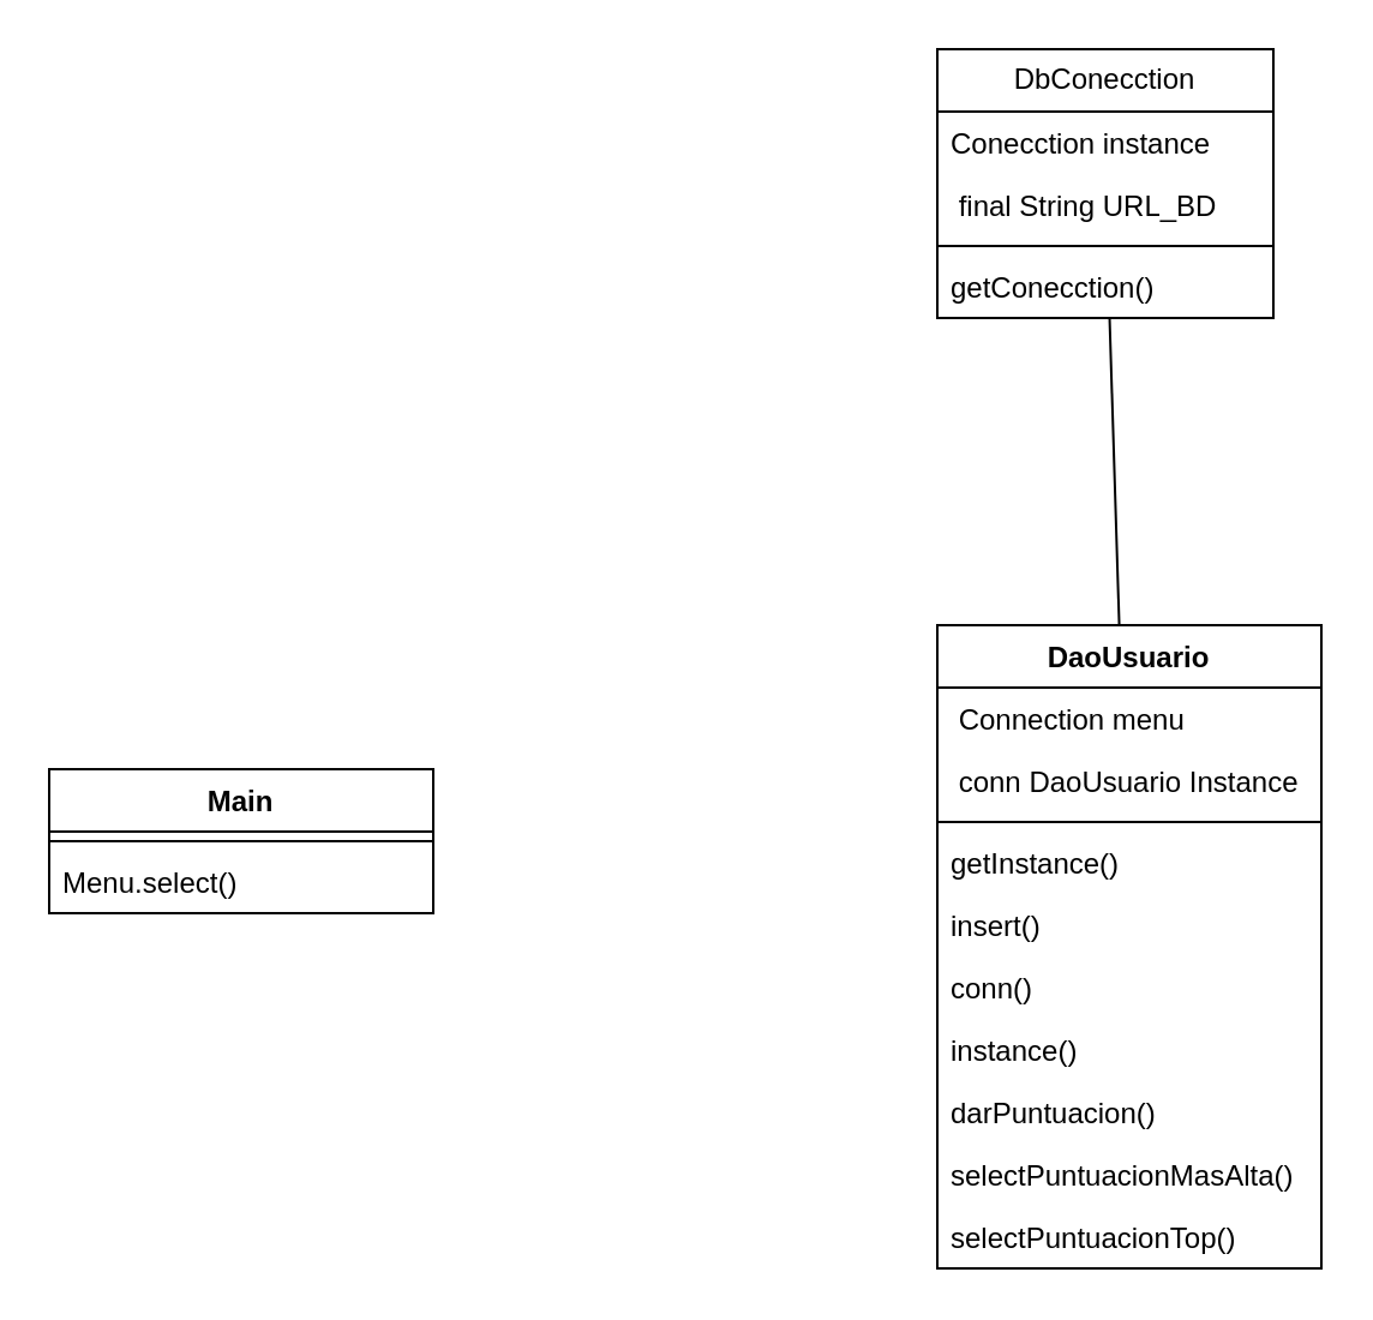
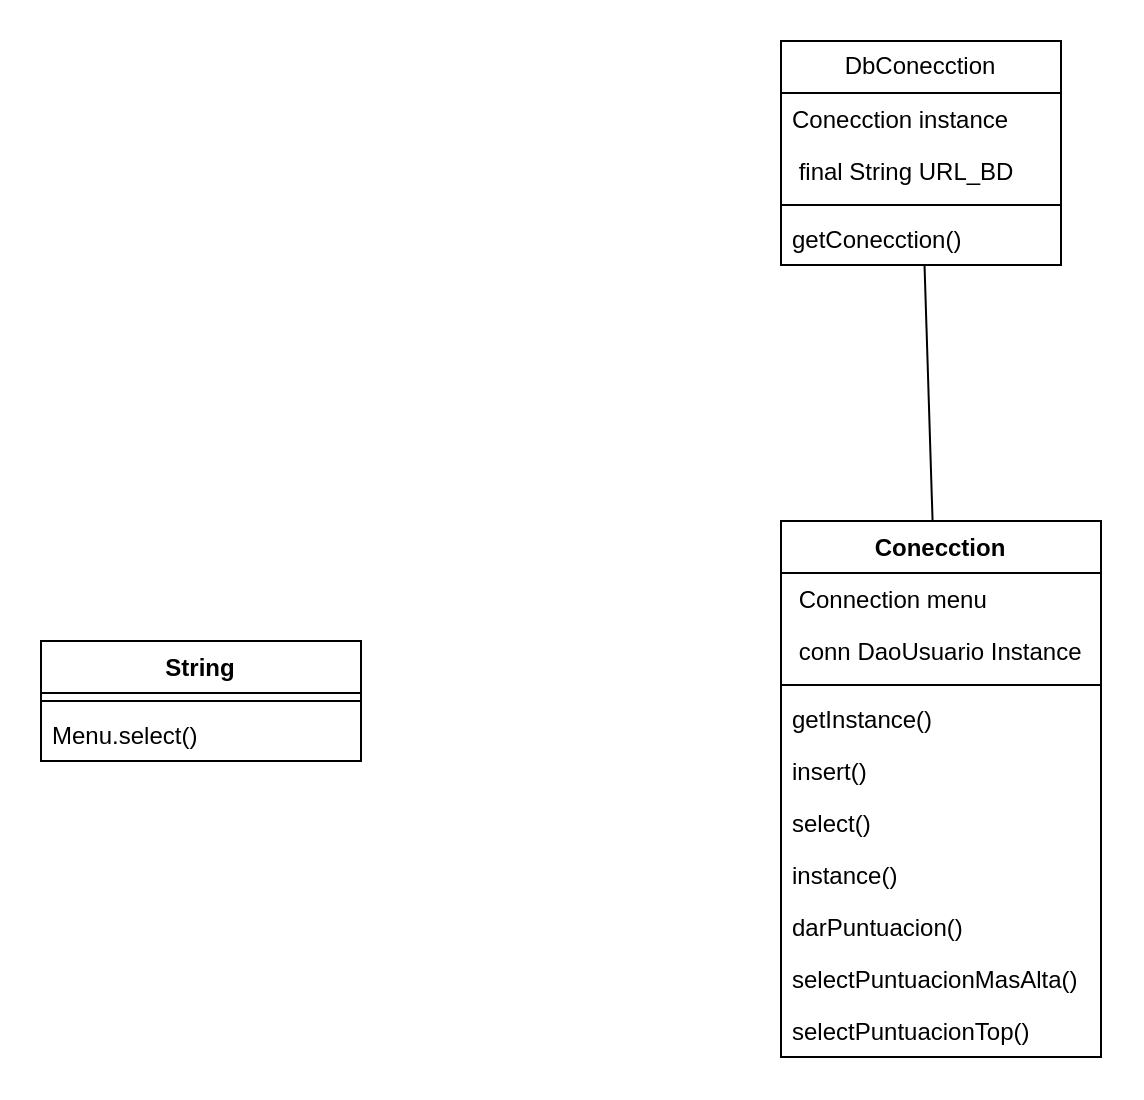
  <mxCell id="0" />
  <mxCell id="1" parent="0" />
- <mxCell id="2" value="Main" style="swimlane;fontStyle=1;align=center;verticalAlign=top;childLayout=stackLayout;horizontal=1;startSize=26;horizontalStack=0;resizeParent=1;resizeParentMax=0;resizeLast=0;collapsible=1;marginBottom=0;whiteSpace=wrap;html=1;" vertex="1" parent="1"><mxGeometry x="20" y="320" width="160" height="60" as="geometry" /></mxCell>
+ <mxCell id="2" value="String" style="swimlane;fontStyle=1;align=center;verticalAlign=top;childLayout=stackLayout;horizontal=1;startSize=26;horizontalStack=0;resizeParent=1;resizeParentMax=0;resizeLast=0;collapsible=1;marginBottom=0;whiteSpace=wrap;html=1;" vertex="1" parent="1"><mxGeometry x="20" y="320" width="160" height="60" as="geometry" /></mxCell>
  <mxCell id="3" value="" style="line;strokeWidth=1;fillColor=none;align=left;verticalAlign=middle;spacingTop=-1;spacingLeft=3;spacingRight=3;rotatable=0;labelPosition=right;points=[];portConstraint=eastwest;strokeColor=inherit;" vertex="1" parent="2"><mxGeometry y="26" width="160" height="8" as="geometry" /></mxCell>
  <mxCell id="4" value="Menu.select()" style="text;strokeColor=none;fillColor=none;align=left;verticalAlign=top;spacingLeft=4;spacingRight=4;overflow=hidden;rotatable=0;points=[[0,0.5],[1,0.5]];portConstraint=eastwest;whiteSpace=wrap;html=1;" vertex="1" parent="2"><mxGeometry y="34" width="160" height="26" as="geometry" /></mxCell>
- <mxCell id="5" value="DaoUsuario" style="swimlane;fontStyle=1;align=center;verticalAlign=top;childLayout=stackLayout;horizontal=1;startSize=26;horizontalStack=0;resizeParent=1;resizeParentMax=0;resizeLast=0;collapsible=1;marginBottom=0;whiteSpace=wrap;html=1;" vertex="1" parent="1"><mxGeometry x="390" y="260" width="160" height="268" as="geometry"><mxRectangle x="660" y="400" width="100" height="30" as="alternateBounds" /></mxGeometry></mxCell>
+ <mxCell id="5" value="Conecction" style="swimlane;fontStyle=1;align=center;verticalAlign=top;childLayout=stackLayout;horizontal=1;startSize=26;horizontalStack=0;resizeParent=1;resizeParentMax=0;resizeLast=0;collapsible=1;marginBottom=0;whiteSpace=wrap;html=1;" vertex="1" parent="1"><mxGeometry x="390" y="260" width="160" height="268" as="geometry"><mxRectangle x="660" y="400" width="100" height="30" as="alternateBounds" /></mxGeometry></mxCell>
  <mxCell id="6" value="&amp;nbsp;Connection menu" style="text;strokeColor=none;fillColor=none;align=left;verticalAlign=top;spacingLeft=4;spacingRight=4;overflow=hidden;rotatable=0;points=[[0,0.5],[1,0.5]];portConstraint=eastwest;whiteSpace=wrap;html=1;" vertex="1" parent="5"><mxGeometry y="26" width="160" height="26" as="geometry" /></mxCell>
  <mxCell id="7" value="&amp;nbsp;conn DaoUsuario&amp;nbsp;&lt;span style=&quot;background-color: initial;&quot;&gt;Instance&lt;/span&gt;" style="text;strokeColor=none;fillColor=none;align=left;verticalAlign=top;spacingLeft=4;spacingRight=4;overflow=hidden;rotatable=0;points=[[0,0.5],[1,0.5]];portConstraint=eastwest;whiteSpace=wrap;html=1;" vertex="1" parent="5"><mxGeometry y="52" width="160" height="26" as="geometry" /></mxCell>
  <mxCell id="8" value="" style="line;strokeWidth=1;fillColor=none;align=left;verticalAlign=middle;spacingTop=-1;spacingLeft=3;spacingRight=3;rotatable=0;labelPosition=right;points=[];portConstraint=eastwest;strokeColor=inherit;" vertex="1" parent="5"><mxGeometry y="78" width="160" height="8" as="geometry" /></mxCell>
  <mxCell id="9" value="getInstance()&lt;div&gt;&lt;br&gt;&lt;/div&gt;" style="text;strokeColor=none;fillColor=none;align=left;verticalAlign=top;spacingLeft=4;spacingRight=4;overflow=hidden;rotatable=0;points=[[0,0.5],[1,0.5]];portConstraint=eastwest;whiteSpace=wrap;html=1;" vertex="1" parent="5"><mxGeometry y="86" width="160" height="26" as="geometry" /></mxCell>
  <mxCell id="10" value="insert()" style="text;strokeColor=none;fillColor=none;align=left;verticalAlign=top;spacingLeft=4;spacingRight=4;overflow=hidden;rotatable=0;points=[[0,0.5],[1,0.5]];portConstraint=eastwest;whiteSpace=wrap;html=1;" vertex="1" parent="5"><mxGeometry y="112" width="160" height="26" as="geometry" /></mxCell>
- <mxCell id="11" value="conn()" style="text;strokeColor=none;fillColor=none;align=left;verticalAlign=top;spacingLeft=4;spacingRight=4;overflow=hidden;rotatable=0;points=[[0,0.5],[1,0.5]];portConstraint=eastwest;whiteSpace=wrap;html=1;" vertex="1" parent="5"><mxGeometry y="138" width="160" height="26" as="geometry" /></mxCell>
+ <mxCell id="11" value="select()" style="text;strokeColor=none;fillColor=none;align=left;verticalAlign=top;spacingLeft=4;spacingRight=4;overflow=hidden;rotatable=0;points=[[0,0.5],[1,0.5]];portConstraint=eastwest;whiteSpace=wrap;html=1;" vertex="1" parent="5"><mxGeometry y="138" width="160" height="26" as="geometry" /></mxCell>
  <mxCell id="12" value="instance()" style="text;strokeColor=none;fillColor=none;align=left;verticalAlign=top;spacingLeft=4;spacingRight=4;overflow=hidden;rotatable=0;points=[[0,0.5],[1,0.5]];portConstraint=eastwest;whiteSpace=wrap;html=1;" vertex="1" parent="5"><mxGeometry y="164" width="160" height="26" as="geometry" /></mxCell>
  <mxCell id="13" value="darPuntuacion()" style="text;strokeColor=none;fillColor=none;align=left;verticalAlign=top;spacingLeft=4;spacingRight=4;overflow=hidden;rotatable=0;points=[[0,0.5],[1,0.5]];portConstraint=eastwest;whiteSpace=wrap;html=1;" vertex="1" parent="5"><mxGeometry y="190" width="160" height="26" as="geometry" /></mxCell>
  <mxCell id="14" value="selectPuntuacionMasAlta()" style="text;strokeColor=none;fillColor=none;align=left;verticalAlign=top;spacingLeft=4;spacingRight=4;overflow=hidden;rotatable=0;points=[[0,0.5],[1,0.5]];portConstraint=eastwest;whiteSpace=wrap;html=1;" vertex="1" parent="5"><mxGeometry y="216" width="160" height="26" as="geometry" /></mxCell>
  <mxCell id="15" value="selectPuntuacionTop()" style="text;strokeColor=none;fillColor=none;align=left;verticalAlign=top;spacingLeft=4;spacingRight=4;overflow=hidden;rotatable=0;points=[[0,0.5],[1,0.5]];portConstraint=eastwest;whiteSpace=wrap;html=1;" vertex="1" parent="5"><mxGeometry y="242" width="160" height="26" as="geometry" /></mxCell>
  <mxCell id="16" value="DbConecction" style="swimlane;fontStyle=0;childLayout=stackLayout;horizontal=1;startSize=26;fillColor=none;horizontalStack=0;resizeParent=1;resizeParentMax=0;resizeLast=0;collapsible=1;marginBottom=0;whiteSpace=wrap;html=1;" vertex="1" parent="1"><mxGeometry x="390" y="20" width="140" height="112" as="geometry" /></mxCell>
  <mxCell id="17" value="Conecction instance" style="text;strokeColor=none;fillColor=none;align=left;verticalAlign=top;spacingLeft=4;spacingRight=4;overflow=hidden;rotatable=0;points=[[0,0.5],[1,0.5]];portConstraint=eastwest;whiteSpace=wrap;html=1;" vertex="1" parent="16"><mxGeometry y="26" width="140" height="26" as="geometry" /></mxCell>
  <mxCell id="18" value="&amp;nbsp;final String URL_BD" style="text;strokeColor=none;fillColor=none;align=left;verticalAlign=top;spacingLeft=4;spacingRight=4;overflow=hidden;rotatable=0;points=[[0,0.5],[1,0.5]];portConstraint=eastwest;whiteSpace=wrap;html=1;" vertex="1" parent="16"><mxGeometry y="52" width="140" height="26" as="geometry" /></mxCell>
  <mxCell id="19" value="" style="line;strokeWidth=1;fillColor=none;align=left;verticalAlign=middle;spacingTop=-1;spacingLeft=3;spacingRight=3;rotatable=0;labelPosition=right;points=[];portConstraint=eastwest;strokeColor=inherit;" vertex="1" parent="16"><mxGeometry y="78" width="140" height="8" as="geometry" /></mxCell>
  <mxCell id="20" value="getConecction()" style="text;strokeColor=none;fillColor=none;align=left;verticalAlign=top;spacingLeft=4;spacingRight=4;overflow=hidden;rotatable=0;points=[[0,0.5],[1,0.5]];portConstraint=eastwest;whiteSpace=wrap;html=1;" vertex="1" parent="16"><mxGeometry y="86" width="140" height="26" as="geometry" /></mxCell>
  <mxCell id="21" value="" style="endArrow=none;html=1;rounded=0;" edge="1" parent="1" source="16" target="5"><mxGeometry width="50" height="50" relative="1" as="geometry"><mxPoint x="220" y="190" as="sourcePoint" /><mxPoint x="270" y="140" as="targetPoint" /></mxGeometry></mxCell>
